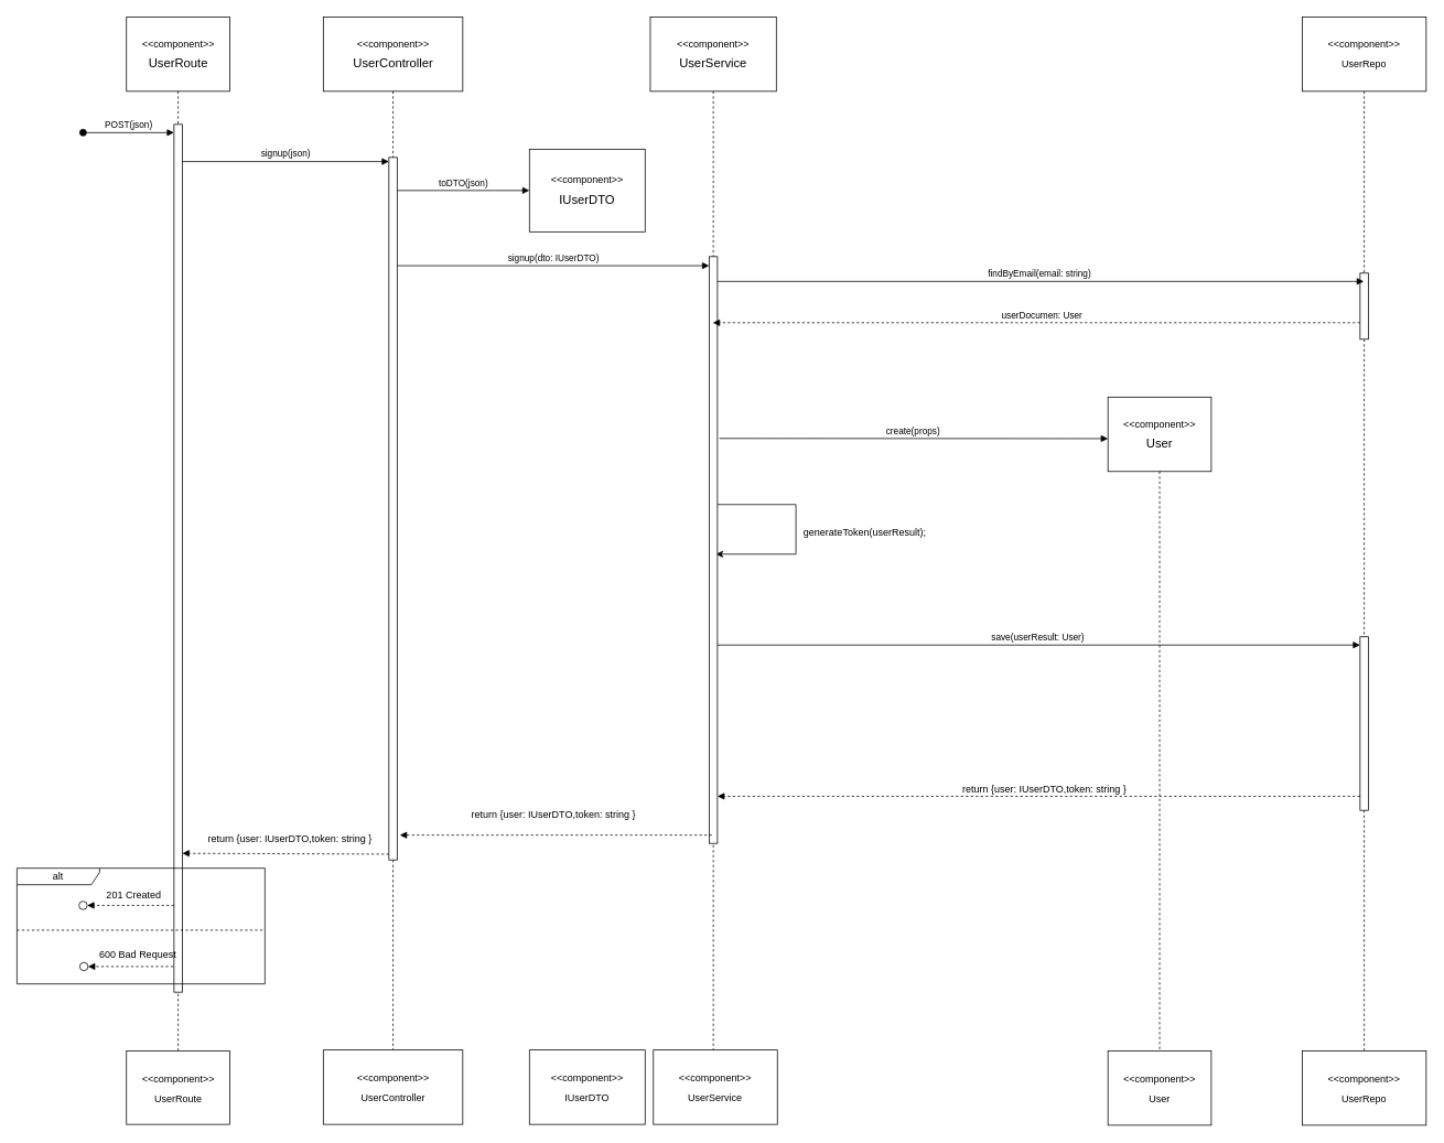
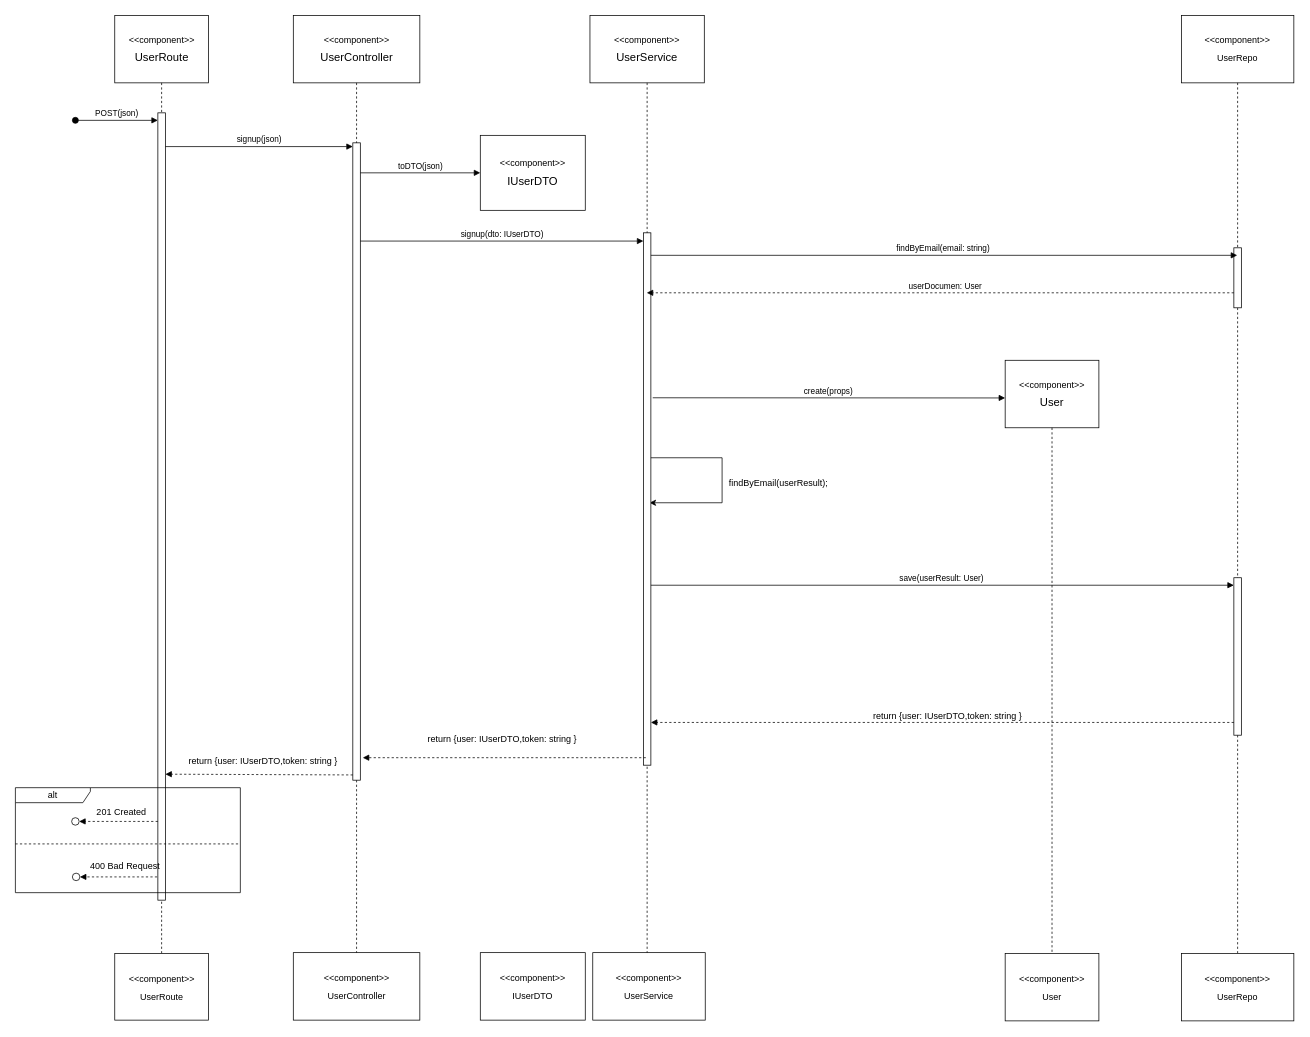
  <mxCell id="0" />
  <mxCell id="1" parent="0" />
  <mxCell id="2" value="&lt;p style=&quot;line-height: 100%;&quot;&gt;&amp;lt;&amp;lt;component&amp;gt;&amp;gt;&lt;/p&gt;&lt;p style=&quot;line-height: 100%;&quot;&gt;&lt;span style=&quot;font-size: 15px;&quot;&gt;UserController&lt;/span&gt;&lt;/p&gt;" style="shape=umlLifeline;perimeter=lifelinePerimeter;whiteSpace=wrap;html=1;container=1;dropTarget=0;collapsible=0;recursiveResize=0;outlineConnect=0;portConstraint=eastwest;newEdgeStyle={&quot;curved&quot;:0,&quot;rounded&quot;:0};size=90;" vertex="1" parent="1"><mxGeometry x="390.63" y="20" width="168.75" height="1300" as="geometry" /></mxCell>
  <mxCell id="3" value="&lt;p style=&quot;line-height: 100%;&quot;&gt;&amp;lt;&amp;lt;component&amp;gt;&amp;gt;&lt;/p&gt;&lt;p style=&quot;line-height: 100%;&quot;&gt;&lt;span style=&quot;font-size: 15px;&quot;&gt;UserRoute&lt;/span&gt;&lt;/p&gt;" style="shape=umlLifeline;perimeter=lifelinePerimeter;whiteSpace=wrap;html=1;container=1;dropTarget=0;collapsible=0;recursiveResize=0;outlineConnect=0;portConstraint=eastwest;newEdgeStyle={&quot;curved&quot;:0,&quot;rounded&quot;:0};size=90;" vertex="1" parent="1"><mxGeometry x="152.5" y="20" width="125" height="1280" as="geometry" /></mxCell>
  <mxCell id="4" value="" style="html=1;points=[[0,0,0,0,5],[0,1,0,0,-5],[1,0,0,0,5],[1,1,0,0,-5]];perimeter=orthogonalPerimeter;outlineConnect=0;targetShapes=umlLifeline;portConstraint=eastwest;newEdgeStyle={&quot;curved&quot;:0,&quot;rounded&quot;:0};" vertex="1" parent="1"><mxGeometry x="210" y="150" width="10" height="1050" as="geometry" /></mxCell>
  <mxCell id="5" value="" style="html=1;points=[[0,0,0,0,5],[0,1,0,0,-5],[1,0,0,0,5],[1,1,0,0,-5]];perimeter=orthogonalPerimeter;outlineConnect=0;targetShapes=umlLifeline;portConstraint=eastwest;newEdgeStyle={&quot;curved&quot;:0,&quot;rounded&quot;:0};" vertex="1" parent="1"><mxGeometry x="470" y="190" width="10" height="850" as="geometry" /></mxCell>
  <mxCell id="6" value="&lt;p style=&quot;line-height: 100%;&quot;&gt;&amp;lt;&amp;lt;component&amp;gt;&amp;gt;&lt;br&gt;&lt;/p&gt;&lt;p style=&quot;line-height: 100%;&quot;&gt;&lt;span style=&quot;font-size: 15px;&quot;&gt;UserService&lt;/span&gt;&lt;/p&gt;" style="shape=umlLifeline;perimeter=lifelinePerimeter;whiteSpace=wrap;html=1;container=1;dropTarget=0;collapsible=0;recursiveResize=0;outlineConnect=0;portConstraint=eastwest;newEdgeStyle={&quot;curved&quot;:0,&quot;rounded&quot;:0};size=90;" vertex="1" parent="1"><mxGeometry x="786.25" y="20" width="152.5" height="1260" as="geometry" /></mxCell>
  <mxCell id="7" value="&lt;p style=&quot;line-height: 100%;&quot;&gt;&amp;lt;&amp;lt;component&amp;gt;&amp;gt;&lt;br&gt;&lt;/p&gt;&lt;p style=&quot;line-height: 100%;&quot;&gt;&lt;span style=&quot;font-size: 15px;&quot;&gt;IUserDTO&lt;/span&gt;&lt;/p&gt;" style="shape=umlLifeline;perimeter=lifelinePerimeter;whiteSpace=wrap;html=1;container=1;dropTarget=0;collapsible=0;recursiveResize=0;outlineConnect=0;portConstraint=eastwest;newEdgeStyle={&quot;curved&quot;:0,&quot;rounded&quot;:0};size=100;" vertex="1" parent="1"><mxGeometry x="640" y="180" width="140" height="100" as="geometry" /></mxCell>
  <mxCell id="8" value="&lt;p style=&quot;line-height: 100%;&quot;&gt;&amp;lt;&amp;lt;component&amp;gt;&amp;gt;&lt;br&gt;&lt;/p&gt;&lt;p style=&quot;line-height: 100%;&quot;&gt;UserRepo&lt;br&gt;&lt;/p&gt;" style="shape=umlLifeline;perimeter=lifelinePerimeter;whiteSpace=wrap;html=1;container=1;dropTarget=0;collapsible=0;recursiveResize=0;outlineConnect=0;portConstraint=eastwest;newEdgeStyle={&quot;curved&quot;:0,&quot;rounded&quot;:0};size=90;" vertex="1" parent="1"><mxGeometry x="1575" y="20" width="150" height="1280" as="geometry" /></mxCell>
  <mxCell id="9" value="" style="html=1;points=[[0,0,0,0,5],[0,1,0,0,-5],[1,0,0,0,5],[1,1,0,0,-5]];perimeter=orthogonalPerimeter;outlineConnect=0;targetShapes=umlLifeline;portConstraint=eastwest;newEdgeStyle={&quot;curved&quot;:0,&quot;rounded&quot;:0};" vertex="1" parent="8"><mxGeometry x="70" y="310" width="10" height="80" as="geometry" /></mxCell>
  <mxCell id="10" value="&lt;p style=&quot;line-height: 100%;&quot;&gt;&amp;lt;&amp;lt;component&amp;gt;&amp;gt;&lt;br&gt;&lt;/p&gt;&lt;p style=&quot;line-height: 100%;&quot;&gt;&lt;span style=&quot;font-size: 15px;&quot;&gt;User&lt;/span&gt;&lt;/p&gt;" style="shape=umlLifeline;perimeter=lifelinePerimeter;whiteSpace=wrap;html=1;container=1;dropTarget=0;collapsible=0;recursiveResize=0;outlineConnect=0;portConstraint=eastwest;newEdgeStyle={&quot;curved&quot;:0,&quot;rounded&quot;:0};size=90;" vertex="1" parent="1"><mxGeometry x="1340" y="480" width="125" height="810" as="geometry" /></mxCell>
  <mxCell id="11" value="signup(json)" style="html=1;verticalAlign=bottom;endArrow=block;curved=0;rounded=0;entryX=0;entryY=0;entryDx=0;entryDy=5;entryPerimeter=0;" edge="1" parent="1" source="4" target="5"><mxGeometry width="80" relative="1" as="geometry"><mxPoint x="157.5" y="200" as="sourcePoint" /><mxPoint x="437.5" y="200" as="targetPoint" /></mxGeometry></mxCell>
  <mxCell id="12" value="toDTO(json)" style="html=1;verticalAlign=bottom;endArrow=block;curved=0;rounded=0;" edge="1" parent="1" source="5"><mxGeometry width="80" relative="1" as="geometry"><mxPoint x="490" y="230" as="sourcePoint" /><mxPoint x="640" y="230" as="targetPoint" /></mxGeometry></mxCell>
  <mxCell id="13" style="edgeStyle=orthogonalEdgeStyle;rounded=0;orthogonalLoop=1;jettySize=auto;html=1;curved=0;" edge="1" parent="1"><mxGeometry relative="1" as="geometry"><mxPoint x="865.759" y="610" as="sourcePoint" /><mxPoint x="865.759" y="670" as="targetPoint" /><Array as="points"><mxPoint x="962.5" y="670" /></Array></mxGeometry></mxCell>
  <mxCell id="14" value="" style="html=1;points=[[0,0,0,0,5],[0,1,0,0,-5],[1,0,0,0,5],[1,1,0,0,-5]];perimeter=orthogonalPerimeter;outlineConnect=0;targetShapes=umlLifeline;portConstraint=eastwest;newEdgeStyle={&quot;curved&quot;:0,&quot;rounded&quot;:0};" vertex="1" parent="1"><mxGeometry x="857.5" y="310" width="10" height="710" as="geometry" /></mxCell>
  <mxCell id="15" value="signup(dto:&amp;nbsp;IUserDTO)" style="html=1;verticalAlign=bottom;endArrow=block;curved=0;rounded=0;" edge="1" parent="1" target="14"><mxGeometry width="80" relative="1" as="geometry"><mxPoint x="480" y="321" as="sourcePoint" /><mxPoint x="685" y="320" as="targetPoint" /></mxGeometry></mxCell>
  <mxCell id="16" value="create(props)" style="html=1;verticalAlign=bottom;endArrow=block;curved=0;rounded=0;entryX=0;entryY=0.062;entryDx=0;entryDy=0;entryPerimeter=0;" edge="1" parent="1" target="10"><mxGeometry x="-0.004" width="80" relative="1" as="geometry"><mxPoint x="870" y="530" as="sourcePoint" /><mxPoint x="1330" y="690" as="targetPoint" /><mxPoint as="offset" /></mxGeometry></mxCell>
  <mxCell id="17" value="save(userResult: User)" style="html=1;verticalAlign=bottom;endArrow=block;curved=0;rounded=0;" edge="1" parent="1" source="14"><mxGeometry x="-0.004" width="80" relative="1" as="geometry"><mxPoint x="962.5" y="780" as="sourcePoint" /><mxPoint x="1645" y="780" as="targetPoint" /><mxPoint as="offset" /></mxGeometry></mxCell>
  <mxCell id="18" value="" style="html=1;points=[[0,0,0,0,5],[0,1,0,0,-5],[1,0,0,0,5],[1,1,0,0,-5]];perimeter=orthogonalPerimeter;outlineConnect=0;targetShapes=umlLifeline;portConstraint=eastwest;newEdgeStyle={&quot;curved&quot;:0,&quot;rounded&quot;:0};" vertex="1" parent="1"><mxGeometry x="1645" y="770" width="10" height="210" as="geometry" /></mxCell>
  <mxCell id="19" value="POST(json)" style="html=1;verticalAlign=bottom;startArrow=oval;startFill=1;endArrow=block;startSize=8;curved=0;rounded=0;" edge="1" parent="1"><mxGeometry x="-0.003" width="60" relative="1" as="geometry"><mxPoint x="100" y="160" as="sourcePoint" /><mxPoint x="210" y="160" as="targetPoint" /><mxPoint as="offset" /></mxGeometry></mxCell>
  <mxCell id="20" value="" style="ellipse;html=1;" vertex="1" parent="1"><mxGeometry x="95" y="1090" width="10" height="10" as="geometry" /></mxCell>
  <mxCell id="21" value="&lt;p style=&quot;line-height: 100%;&quot;&gt;&amp;lt;&amp;lt;component&amp;gt;&amp;gt;&lt;br&gt;&lt;/p&gt;&lt;p style=&quot;line-height: 100%;&quot;&gt;UserRepo&lt;br&gt;&lt;/p&gt;" style="shape=umlLifeline;perimeter=lifelinePerimeter;whiteSpace=wrap;html=1;container=1;dropTarget=0;collapsible=0;recursiveResize=0;outlineConnect=0;portConstraint=eastwest;newEdgeStyle={&quot;curved&quot;:0,&quot;rounded&quot;:0};size=90;" vertex="1" parent="1"><mxGeometry x="1575" y="1271" width="150" height="90" as="geometry" /></mxCell>
  <mxCell id="22" value="&lt;p style=&quot;border-color: var(--border-color); line-height: 12px;&quot;&gt;&amp;lt;&amp;lt;component&amp;gt;&amp;gt;&lt;br style=&quot;border-color: var(--border-color);&quot;&gt;&lt;/p&gt;&lt;p style=&quot;border-color: var(--border-color); line-height: 12px;&quot;&gt;User&lt;/p&gt;" style="shape=umlLifeline;perimeter=lifelinePerimeter;whiteSpace=wrap;html=1;container=1;dropTarget=0;collapsible=0;recursiveResize=0;outlineConnect=0;portConstraint=eastwest;newEdgeStyle={&quot;curved&quot;:0,&quot;rounded&quot;:0};size=90;" vertex="1" parent="1"><mxGeometry x="1340" y="1271" width="125" height="90" as="geometry" /></mxCell>
  <mxCell id="23" value="" style="html=1;verticalAlign=bottom;labelBackgroundColor=none;endArrow=block;endFill=1;dashed=1;rounded=0;" edge="1" parent="1"><mxGeometry width="160" relative="1" as="geometry"><mxPoint x="860.75" y="1010" as="sourcePoint" /><mxPoint x="483.25" y="1010" as="targetPoint" /></mxGeometry></mxCell>
  <mxCell id="24" value="" style="html=1;verticalAlign=bottom;labelBackgroundColor=none;endArrow=block;endFill=1;dashed=1;rounded=0;exitX=0;exitY=1;exitDx=0;exitDy=-5;exitPerimeter=0;" edge="1" parent="1"><mxGeometry width="160" relative="1" as="geometry"><mxPoint x="470" y="1033" as="sourcePoint" /><mxPoint x="220" y="1032" as="targetPoint" /></mxGeometry></mxCell>
  <mxCell id="25" value="" style="html=1;verticalAlign=bottom;labelBackgroundColor=none;endArrow=block;endFill=1;dashed=1;rounded=0;entryX=1;entryY=0.5;entryDx=0;entryDy=0;" edge="1" parent="1" target="20"><mxGeometry width="160" relative="1" as="geometry"><mxPoint x="210" y="1095" as="sourcePoint" /><mxPoint x="478" y="1135" as="targetPoint" /></mxGeometry></mxCell>
  <mxCell id="26" value="" style="html=1;verticalAlign=bottom;labelBackgroundColor=none;endArrow=block;endFill=1;dashed=1;rounded=0;" edge="1" parent="1"><mxGeometry width="160" relative="1" as="geometry"><mxPoint x="1645" y="963" as="sourcePoint" /><mxPoint x="867.5" y="963" as="targetPoint" /></mxGeometry></mxCell>
  <mxCell id="27" value="return {user: IUserDTO,token: string }" style="text;html=1;align=center;verticalAlign=middle;resizable=0;points=[];autosize=1;strokeColor=none;fillColor=none;" vertex="1" parent="1"><mxGeometry x="1152.5" y="940" width="220" height="30" as="geometry" /></mxCell>
  <mxCell id="28" value="201 Created" style="text;html=1;align=center;verticalAlign=middle;resizable=0;points=[];autosize=1;strokeColor=none;fillColor=none;" vertex="1" parent="1"><mxGeometry x="116" y="1068" width="90" height="30" as="geometry" /></mxCell>
  <mxCell id="29" value="&lt;p style=&quot;line-height: 100%;&quot;&gt;&amp;lt;&amp;lt;component&amp;gt;&amp;gt;&lt;br&gt;&lt;/p&gt;&lt;p style=&quot;line-height: 100%;&quot;&gt;UserService&lt;br&gt;&lt;/p&gt;" style="shape=umlLifeline;perimeter=lifelinePerimeter;whiteSpace=wrap;html=1;container=1;dropTarget=0;collapsible=0;recursiveResize=0;outlineConnect=0;portConstraint=eastwest;newEdgeStyle={&quot;curved&quot;:0,&quot;rounded&quot;:0};size=90;" vertex="1" parent="1"><mxGeometry x="790" y="1270" width="150" height="90" as="geometry" /></mxCell>
  <mxCell id="30" value="&lt;p style=&quot;line-height: 100%;&quot;&gt;&amp;lt;&amp;lt;component&amp;gt;&amp;gt;&lt;br&gt;&lt;/p&gt;&lt;p style=&quot;line-height: 100%;&quot;&gt;IUserDTO&lt;br&gt;&lt;/p&gt;" style="shape=umlLifeline;perimeter=lifelinePerimeter;whiteSpace=wrap;html=1;container=1;dropTarget=0;collapsible=0;recursiveResize=0;outlineConnect=0;portConstraint=eastwest;newEdgeStyle={&quot;curved&quot;:0,&quot;rounded&quot;:0};size=100;" vertex="1" parent="1"><mxGeometry x="640" y="1270" width="140" height="90" as="geometry" /></mxCell>
  <mxCell id="31" value="&lt;p style=&quot;line-height: 100%;&quot;&gt;&amp;lt;&amp;lt;component&amp;gt;&amp;gt;&lt;/p&gt;&lt;p style=&quot;line-height: 100%;&quot;&gt;UserController&lt;br&gt;&lt;/p&gt;" style="shape=umlLifeline;perimeter=lifelinePerimeter;whiteSpace=wrap;html=1;container=1;dropTarget=0;collapsible=0;recursiveResize=0;outlineConnect=0;portConstraint=eastwest;newEdgeStyle={&quot;curved&quot;:0,&quot;rounded&quot;:0};size=90;" vertex="1" parent="1"><mxGeometry x="390.62" y="1270" width="168.75" height="90" as="geometry" /></mxCell>
  <mxCell id="32" value="&lt;p style=&quot;line-height: 100%;&quot;&gt;&amp;lt;&amp;lt;component&amp;gt;&amp;gt;&lt;/p&gt;&lt;p style=&quot;line-height: 100%;&quot;&gt;UserRoute&lt;br&gt;&lt;/p&gt;" style="shape=umlLifeline;perimeter=lifelinePerimeter;whiteSpace=wrap;html=1;container=1;dropTarget=0;collapsible=0;recursiveResize=0;outlineConnect=0;portConstraint=eastwest;newEdgeStyle={&quot;curved&quot;:0,&quot;rounded&quot;:0};size=90;" vertex="1" parent="1"><mxGeometry x="152.5" y="1271" width="125" height="89" as="geometry" /></mxCell>
  <mxCell id="33" value="alt" style="shape=umlFrame;whiteSpace=wrap;html=1;pointerEvents=0;recursiveResize=0;container=1;collapsible=0;width=100;height=20;" vertex="1" parent="1"><mxGeometry x="20" y="1050" width="300" height="140" as="geometry" /></mxCell>
  <mxCell id="34" value="" style="line;strokeWidth=1;dashed=1;labelPosition=center;verticalLabelPosition=bottom;align=left;verticalAlign=top;spacingLeft=20;spacingTop=15;html=1;whiteSpace=wrap;" vertex="1" parent="33"><mxGeometry y="70" width="300" height="10" as="geometry" /></mxCell>
- <mxCell id="35" value="600&amp;nbsp;Bad Request" style="text;html=1;align=center;verticalAlign=middle;resizable=0;points=[];autosize=1;strokeColor=none;fillColor=none;" vertex="1" parent="33"><mxGeometry x="86" y="90" width="120" height="30" as="geometry" /></mxCell>
+ <mxCell id="35" value="400&amp;nbsp;Bad Request" style="text;html=1;align=center;verticalAlign=middle;resizable=0;points=[];autosize=1;strokeColor=none;fillColor=none;" vertex="1" parent="33"><mxGeometry x="86" y="90" width="120" height="30" as="geometry" /></mxCell>
  <mxCell id="36" value="" style="html=1;verticalAlign=bottom;labelBackgroundColor=none;endArrow=block;endFill=1;dashed=1;rounded=0;entryX=1;entryY=0.5;entryDx=0;entryDy=0;" edge="1" parent="33" target="37"><mxGeometry width="160" relative="1" as="geometry"><mxPoint x="189" y="119" as="sourcePoint" /><mxPoint x="459" y="159" as="targetPoint" /><Array as="points"><mxPoint x="119" y="119" /></Array></mxGeometry></mxCell>
  <mxCell id="37" value="" style="ellipse;html=1;" vertex="1" parent="33"><mxGeometry x="76" y="114" width="10" height="10" as="geometry" /></mxCell>
  <mxCell id="38" value="findByEmail(email: string)" style="html=1;verticalAlign=bottom;endArrow=block;curved=0;rounded=0;" edge="1" parent="1" target="8"><mxGeometry x="-0.004" width="80" relative="1" as="geometry"><mxPoint x="867.5" y="340" as="sourcePoint" /><mxPoint x="1020" y="340" as="targetPoint" /><mxPoint as="offset" /></mxGeometry></mxCell>
- <mxCell id="39" value="generateToken(userResult);" style="text;whiteSpace=wrap;" vertex="1" parent="1"><mxGeometry x="970" y="630" width="180" height="40" as="geometry" /></mxCell>
+ <mxCell id="39" value="findByEmail(userResult);" style="text;whiteSpace=wrap;" vertex="1" parent="1"><mxGeometry x="970" y="630" width="180" height="40" as="geometry" /></mxCell>
  <mxCell id="40" value="" style="html=1;verticalAlign=bottom;labelBackgroundColor=none;endArrow=block;endFill=1;dashed=1;rounded=0;" edge="1" parent="1" target="6"><mxGeometry width="160" relative="1" as="geometry"><mxPoint x="1645" y="390" as="sourcePoint" /><mxPoint x="1267.5" y="390" as="targetPoint" /></mxGeometry></mxCell>
  <mxCell id="41" value="userDocumen: User" style="edgeLabel;html=1;align=center;verticalAlign=middle;resizable=0;points=[];" vertex="1" connectable="0" parent="40"><mxGeometry x="0.138" y="-2" relative="1" as="geometry"><mxPoint x="60" y="-8" as="offset" /></mxGeometry></mxCell>
  <mxCell id="42" value="return {user: IUserDTO,token: string }" style="text;html=1;align=center;verticalAlign=middle;resizable=0;points=[];autosize=1;strokeColor=none;fillColor=none;" vertex="1" parent="1"><mxGeometry x="559.37" y="970" width="220" height="30" as="geometry" /></mxCell>
  <mxCell id="43" value="return {user: IUserDTO,token: string }" style="text;html=1;align=center;verticalAlign=middle;resizable=0;points=[];autosize=1;strokeColor=none;fillColor=none;" vertex="1" parent="1"><mxGeometry x="240" y="1000" width="220" height="30" as="geometry" /></mxCell>
